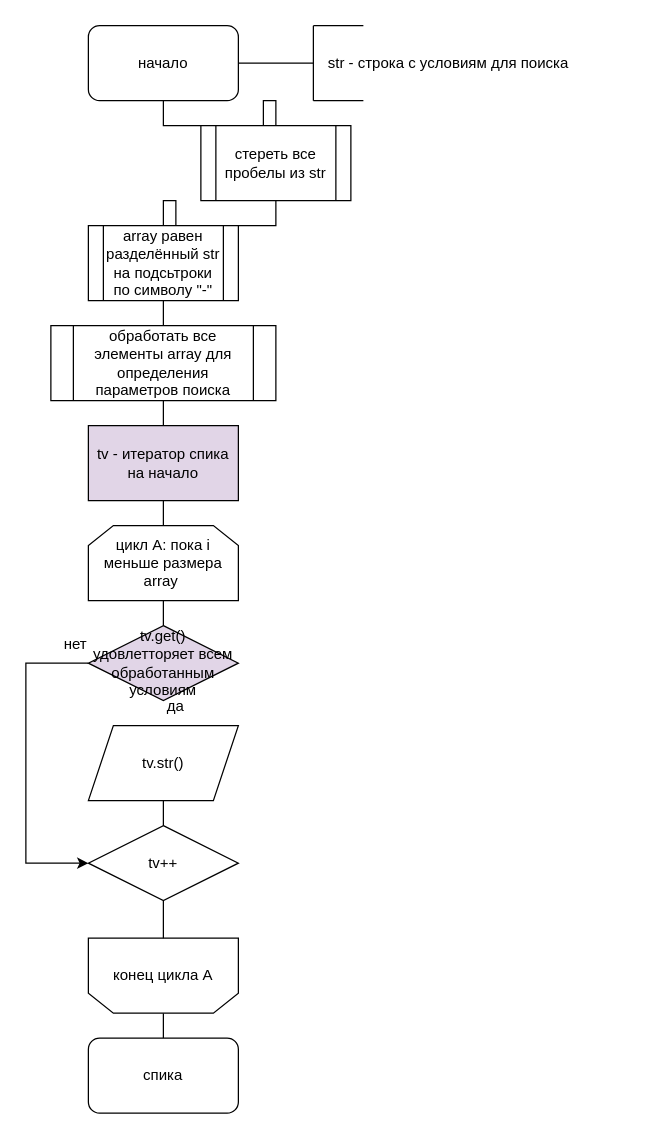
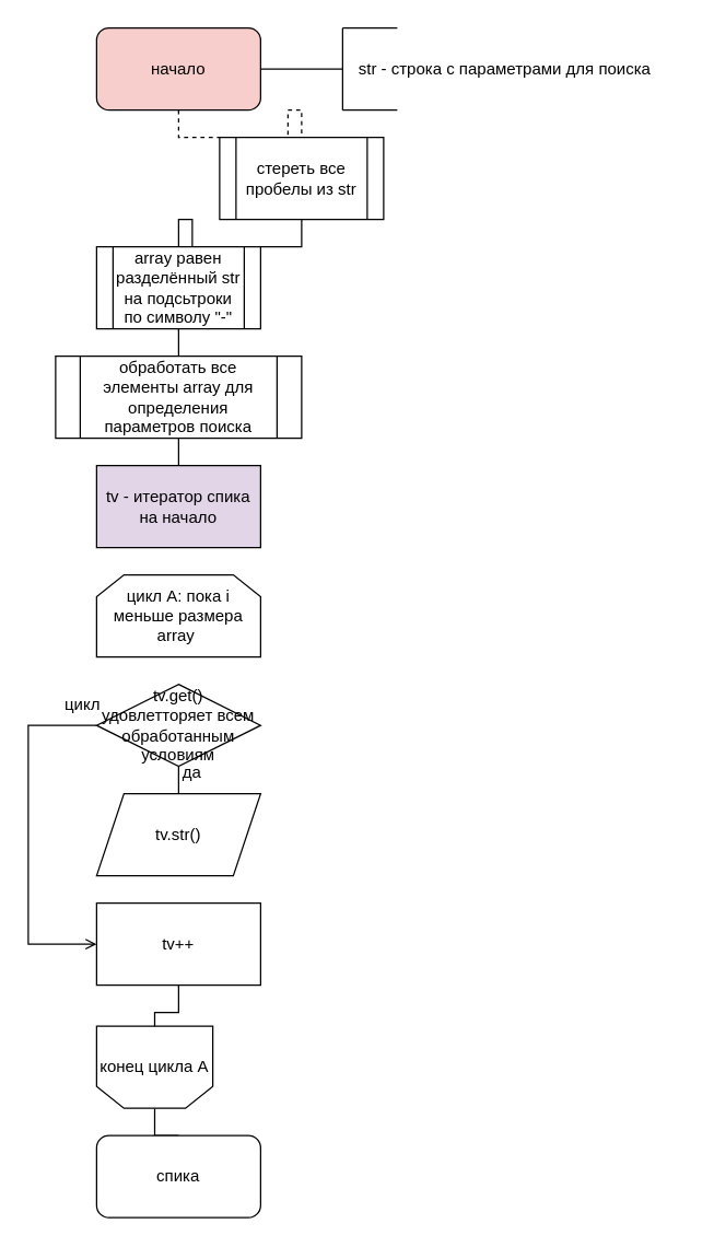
  <mxCell id="0" />
  <mxCell id="1" parent="0" />
- <mxCell id="2" value="" style="edgeStyle=orthogonalEdgeStyle;rounded=0;orthogonalLoop=1;jettySize=auto;html=1;endArrow=none;endFill=0;" parent="1" source="3" target="10" edge="1"><mxGeometry relative="1" as="geometry" /></mxCell>
- <mxCell id="3" value="начало" style="rounded=1;whiteSpace=wrap;html=1;" parent="1" vertex="1"><mxGeometry x="70" y="20" width="120" height="60" as="geometry" /></mxCell>
+ <mxCell id="2" value="" style="edgeStyle=orthogonalEdgeStyle;rounded=0;orthogonalLoop=1;jettySize=auto;html=1;endArrow=none;endFill=0;dashed=1;" parent="1" source="3" target="10" edge="1"><mxGeometry relative="1" as="geometry" /></mxCell>
+ <mxCell id="3" value="начало" style="rounded=1;whiteSpace=wrap;html=1;fillColor=#f8cecc;" parent="1" vertex="1"><mxGeometry x="70" y="20" width="120" height="60" as="geometry" /></mxCell>
  <mxCell id="4" value="" style="endArrow=none;html=1;rounded=0;" parent="1" edge="1"><mxGeometry width="50" height="50" relative="1" as="geometry"><mxPoint x="190" y="50" as="sourcePoint" /><mxPoint x="250" y="50" as="targetPoint" /></mxGeometry></mxCell>
  <mxCell id="5" value="" style="endArrow=none;html=1;rounded=0;" parent="1" edge="1"><mxGeometry width="50" height="50" relative="1" as="geometry"><mxPoint x="250" y="80" as="sourcePoint" /><mxPoint x="250" y="20" as="targetPoint" /></mxGeometry></mxCell>
  <mxCell id="6" value="" style="endArrow=none;html=1;rounded=0;" parent="1" edge="1"><mxGeometry width="50" height="50" relative="1" as="geometry"><mxPoint x="250" y="20" as="sourcePoint" /><mxPoint x="290" y="20" as="targetPoint" /></mxGeometry></mxCell>
  <mxCell id="7" value="" style="endArrow=none;html=1;rounded=0;" parent="1" edge="1"><mxGeometry width="50" height="50" relative="1" as="geometry"><mxPoint x="250" y="80" as="sourcePoint" /><mxPoint x="290" y="80" as="targetPoint" /></mxGeometry></mxCell>
- <mxCell id="8" value="str - строка с условиям для поиска" style="text;html=1;strokeColor=none;fillColor=none;align=left;verticalAlign=middle;whiteSpace=wrap;rounded=0;" parent="1" vertex="1"><mxGeometry x="260" y="35" width="240" height="30" as="geometry" /></mxCell>
+ <mxCell id="8" value="str - строка с параметрами для поиска" style="text;html=1;strokeColor=none;fillColor=none;align=left;verticalAlign=middle;whiteSpace=wrap;rounded=0;" parent="1" vertex="1"><mxGeometry x="260" y="35" width="240" height="30" as="geometry" /></mxCell>
  <mxCell id="9" value="" style="edgeStyle=orthogonalEdgeStyle;rounded=0;orthogonalLoop=1;jettySize=auto;html=1;endArrow=none;endFill=0;" parent="1" source="10" target="12" edge="1"><mxGeometry relative="1" as="geometry" /></mxCell>
  <mxCell id="10" value="стереть все пробелы из str" style="shape=process;whiteSpace=wrap;html=1;backgroundOutline=1;" parent="1" vertex="1"><mxGeometry x="160" y="100" width="120" height="60" as="geometry" /></mxCell>
  <mxCell id="11" value="" style="edgeStyle=orthogonalEdgeStyle;rounded=0;orthogonalLoop=1;jettySize=auto;html=1;endArrow=none;endFill=0;" parent="1" source="12" target="18" edge="1"><mxGeometry relative="1" as="geometry" /></mxCell>
  <mxCell id="12" value="array равен разделённый str на подсьтроки по символу &quot;-&quot;" style="shape=process;whiteSpace=wrap;html=1;backgroundOutline=1;" parent="1" vertex="1"><mxGeometry x="70" y="180" width="120" height="60" as="geometry" /></mxCell>
- <mxCell id="13" value="" style="edgeStyle=orthogonalEdgeStyle;rounded=0;orthogonalLoop=1;jettySize=auto;html=1;endArrow=none;endFill=0;" edge="1" parent="1" source="14" target="23"><mxGeometry relative="1" as="geometry" /></mxCell>
  <mxCell id="14" value="цикл A: пока i меньше размера array&amp;nbsp;" style="shape=loopLimit;whiteSpace=wrap;html=1;" parent="1" vertex="1"><mxGeometry x="70" y="420" width="120" height="60" as="geometry" /></mxCell>
  <mxCell id="15" style="edgeStyle=orthogonalEdgeStyle;rounded=0;orthogonalLoop=1;jettySize=auto;html=1;entryX=0.5;entryY=0;entryDx=0;entryDy=0;endArrow=none;endFill=0;" edge="1" parent="1" source="16" target="30"><mxGeometry relative="1" as="geometry" /></mxCell>
- <mxCell id="16" value="конец цикла A" style="shape=loopLimit;whiteSpace=wrap;html=1;flipV=1;" parent="1" vertex="1"><mxGeometry x="70" y="750" width="120" height="60" as="geometry" /></mxCell>
+ <mxCell id="16" value="конец цикла A" style="shape=loopLimit;whiteSpace=wrap;html=1;flipV=1;" parent="1" vertex="1"><mxGeometry x="70" y="750" width="85" height="60" as="geometry" /></mxCell>
  <mxCell id="17" style="edgeStyle=orthogonalEdgeStyle;rounded=0;orthogonalLoop=1;jettySize=auto;html=1;entryX=0.5;entryY=0;entryDx=0;entryDy=0;endArrow=none;endFill=0;" edge="1" parent="1" source="18" target="20"><mxGeometry relative="1" as="geometry" /></mxCell>
  <mxCell id="18" value="обработать все элементы array для определения параметров поиска" style="shape=process;whiteSpace=wrap;html=1;backgroundOutline=1;" parent="1" vertex="1"><mxGeometry x="40" y="260" width="180" height="60" as="geometry" /></mxCell>
- <mxCell id="19" value="" style="edgeStyle=orthogonalEdgeStyle;rounded=0;orthogonalLoop=1;jettySize=auto;html=1;endArrow=none;endFill=0;" edge="1" parent="1" source="20" target="14"><mxGeometry relative="1" as="geometry" /></mxCell>
  <mxCell id="20" value="tv - итератор спика на начало" style="rounded=0;whiteSpace=wrap;html=1;fillColor=#e1d5e7;" vertex="1" parent="1"><mxGeometry x="70" y="340" width="120" height="60" as="geometry" /></mxCell>
- <mxCell id="22" style="edgeStyle=orthogonalEdgeStyle;rounded=0;orthogonalLoop=1;jettySize=auto;html=1;entryX=0;entryY=0.5;entryDx=0;entryDy=0;" edge="1" parent="1" source="23" target="25"><mxGeometry relative="1" as="geometry"><Array as="points"><mxPoint x="20" y="530" /><mxPoint x="20" y="690" /></Array></mxGeometry></mxCell>
- <mxCell id="23" value="tv.get() удовлетторяет всем обработанным условиям" style="rhombus;whiteSpace=wrap;html=1;fillColor=#e1d5e7;" vertex="1" parent="1"><mxGeometry x="70" y="500" width="120" height="60" as="geometry" /></mxCell>
+ <mxCell id="21" value="" style="edgeStyle=orthogonalEdgeStyle;rounded=0;orthogonalLoop=1;jettySize=auto;html=1;endArrow=none;endFill=0;" edge="1" parent="1" source="23" target="27"><mxGeometry relative="1" as="geometry" /></mxCell>
+ <mxCell id="22" style="edgeStyle=orthogonalEdgeStyle;rounded=0;orthogonalLoop=1;jettySize=auto;html=1;entryX=0;entryY=0.5;entryDx=0;entryDy=0;endArrow=open;" edge="1" parent="1" source="23" target="25"><mxGeometry relative="1" as="geometry"><Array as="points"><mxPoint x="20" y="530" /><mxPoint x="20" y="690" /></Array></mxGeometry></mxCell>
+ <mxCell id="23" value="tv.get() удовлетторяет всем обработанным условиям" style="rhombus;whiteSpace=wrap;html=1;" vertex="1" parent="1"><mxGeometry x="70" y="500" width="120" height="60" as="geometry" /></mxCell>
  <mxCell id="24" value="" style="edgeStyle=orthogonalEdgeStyle;rounded=0;orthogonalLoop=1;jettySize=auto;html=1;endArrow=none;endFill=0;" edge="1" parent="1" source="25" target="16"><mxGeometry relative="1" as="geometry" /></mxCell>
- <mxCell id="25" value="tv++" style="rhombus;whiteSpace=wrap;html=1;" vertex="1" parent="1"><mxGeometry x="70" y="660" width="120" height="60" as="geometry" /></mxCell>
- <mxCell id="26" value="" style="edgeStyle=orthogonalEdgeStyle;rounded=0;orthogonalLoop=1;jettySize=auto;html=1;endArrow=none;endFill=0;" edge="1" parent="1" source="27" target="25"><mxGeometry relative="1" as="geometry" /></mxCell>
+ <mxCell id="25" value="tv++" style="rounded=0;whiteSpace=wrap;html=1;" vertex="1" parent="1"><mxGeometry x="70" y="660" width="120" height="60" as="geometry" /></mxCell>
  <mxCell id="27" value="tv.str()" style="shape=parallelogram;perimeter=parallelogramPerimeter;whiteSpace=wrap;html=1;fixedSize=1;" vertex="1" parent="1"><mxGeometry x="70" y="580" width="120" height="60" as="geometry" /></mxCell>
  <mxCell id="28" value="да" style="text;html=1;strokeColor=none;fillColor=none;align=center;verticalAlign=middle;whiteSpace=wrap;rounded=0;" vertex="1" parent="1"><mxGeometry x="110" y="550" width="60" height="30" as="geometry" /></mxCell>
- <mxCell id="29" value="нет" style="text;html=1;strokeColor=none;fillColor=none;align=center;verticalAlign=middle;whiteSpace=wrap;rounded=0;" vertex="1" parent="1"><mxGeometry x="30" y="500" width="60" height="30" as="geometry" /></mxCell>
+ <mxCell id="29" value="цикл" style="text;html=1;strokeColor=none;fillColor=none;align=center;verticalAlign=middle;whiteSpace=wrap;rounded=0;" vertex="1" parent="1"><mxGeometry x="30" y="500" width="60" height="30" as="geometry" /></mxCell>
  <mxCell id="30" value="спика" style="rounded=1;whiteSpace=wrap;html=1;" vertex="1" parent="1"><mxGeometry x="70" y="830" width="120" height="60" as="geometry" /></mxCell>
